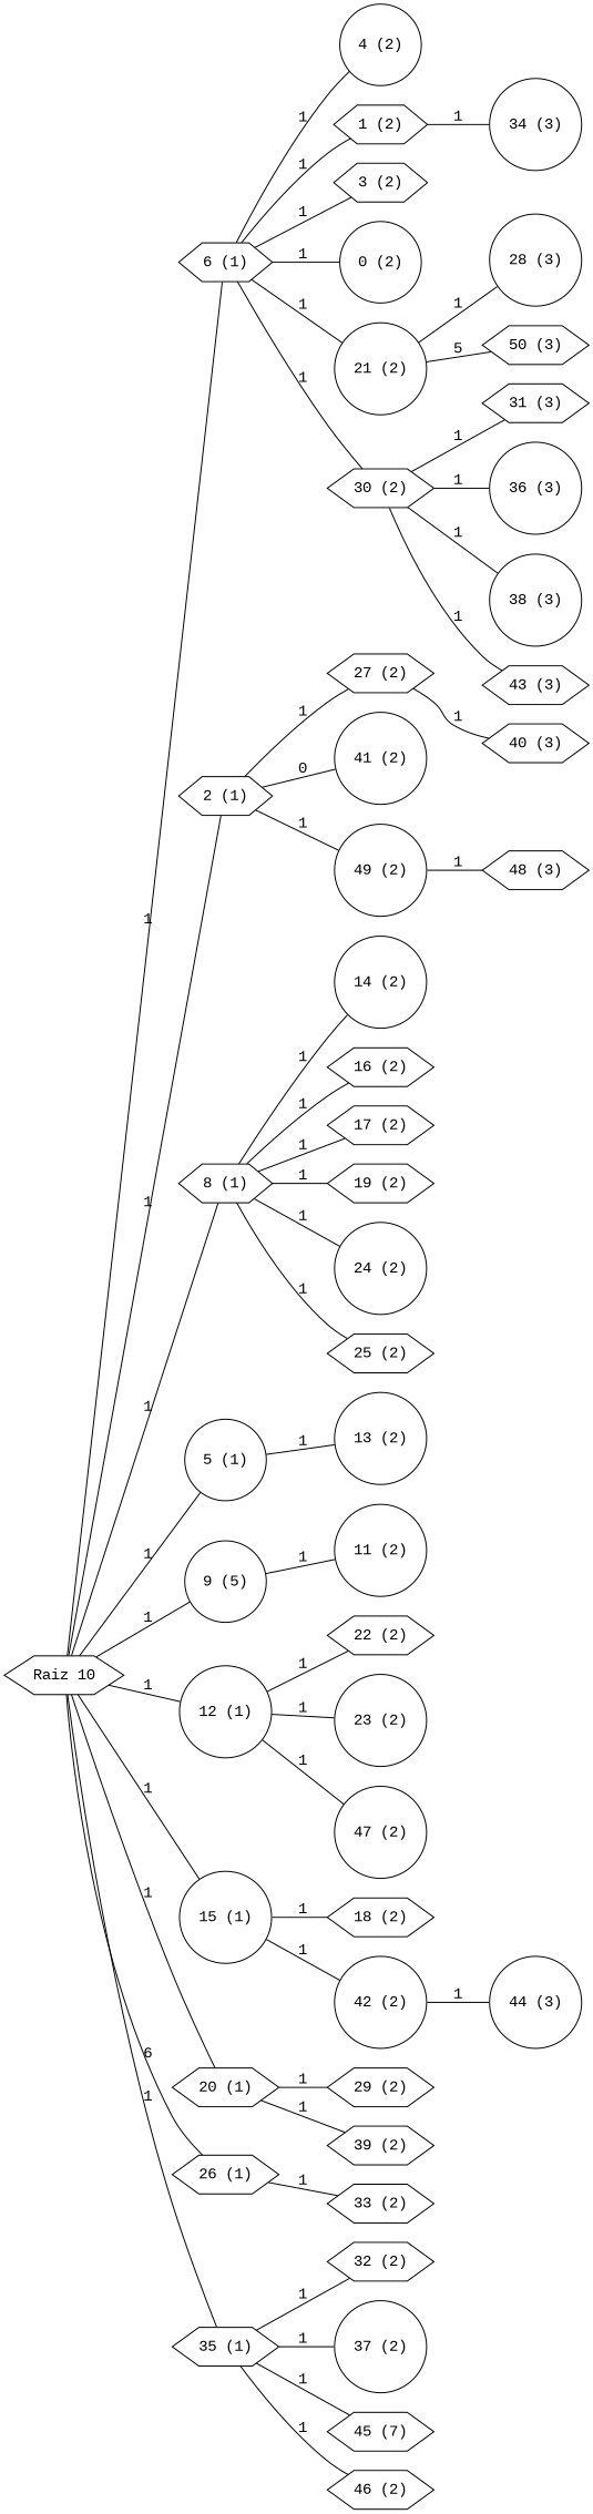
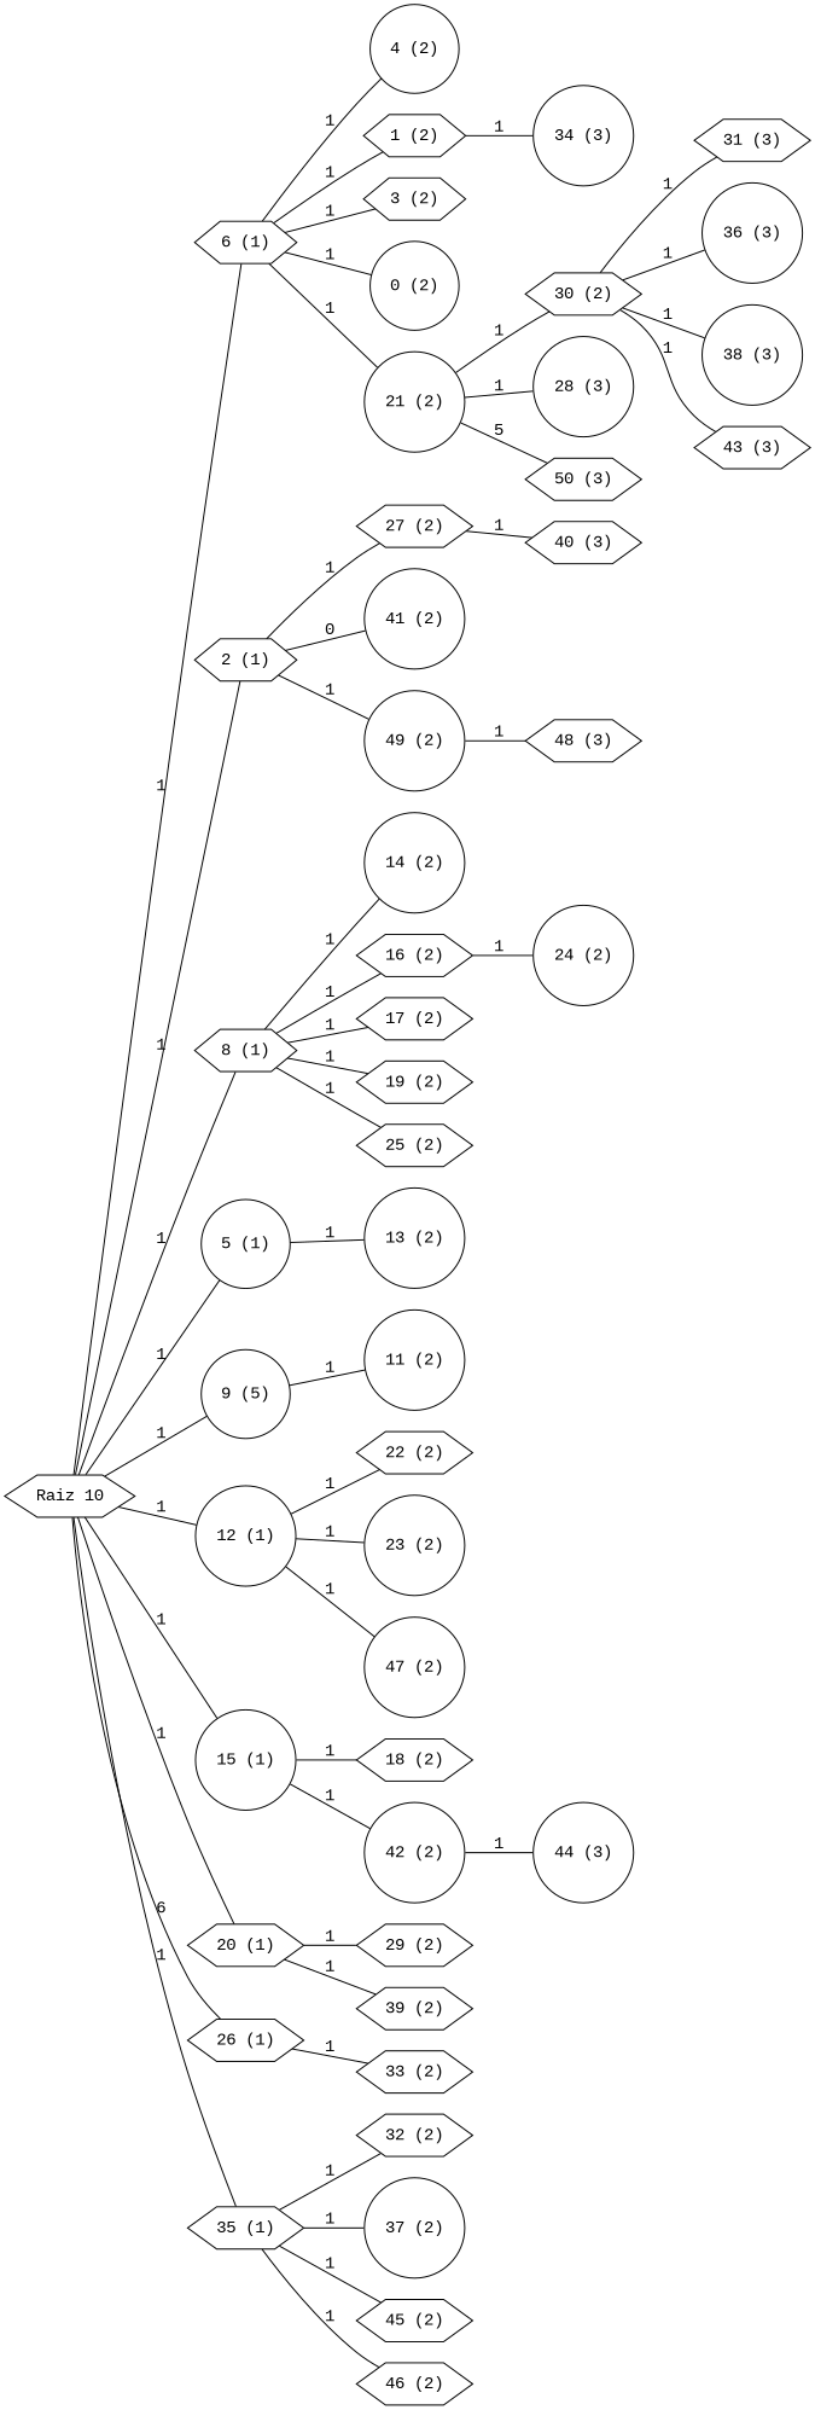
  graph {
    fontname="Liberation Mono"
    rankdir=LR
    node [fontname="Liberation Mono" shape=hexagon]
    edge [fontname="Liberation Mono"]
    n1 [label="Raiz 10"]
    n2 [label="6 (1)"]
    n3 [label="2 (1)"]
    n4 [label="8 (1)"]
    n5 [label="5 (1)" shape=circle]
    n6 [label="9 (5)" shape=circle]
    n7 [label="12 (1)" shape=circle]
    n8 [label="15 (1)" shape=circle]
    n9 [label="20 (1)"]
    n10 [label="26 (1)"]
    n11 [label="35 (1)"]
    n12 [label="4 (2)" shape=circle]
    n13 [label="1 (2)"]
    n14 [label="3 (2)"]
    n15 [label="0 (2)" shape=circle]
    n16 [label="21 (2)" shape=circle]
    n17 [label="30 (2)"]
    n18 [label="27 (2)"]
    n19 [label="41 (2)" shape=circle]
    n20 [label="49 (2)" shape=circle]
    n21 [label="14 (2)" shape=circle]
    n22 [label="16 (2)"]
    n23 [label="17 (2)"]
    n24 [label="19 (2)"]
    n25 [label="24 (2)" shape=circle]
    n26 [label="25 (2)"]
    n27 [label="13 (2)" shape=circle]
    n28 [label="11 (2)" shape=circle]
    n29 [label="22 (2)"]
    n30 [label="23 (2)" shape=circle]
    n31 [label="47 (2)" shape=circle]
    n32 [label="18 (2)"]
    n33 [label="42 (2)" shape=circle]
    n34 [label="29 (2)"]
    n35 [label="39 (2)"]
    n36 [label="33 (2)"]
    n37 [label="32 (2)"]
    n38 [label="37 (2)" shape=circle]
-   n39 [label="45 (7)"]
+   n39 [label="45 (2)"]
    n40 [label="46 (2)"]
    n41 [label="34 (3)" shape=circle]
    n42 [label="28 (3)" shape=circle]
    n43 [label="50 (3)"]
    n44 [label="31 (3)"]
    n45 [label="36 (3)" shape=circle]
    n46 [label="38 (3)" shape=circle]
    n47 [label="43 (3)"]
    n48 [label="40 (3)"]
    n49 [label="48 (3)"]
    n50 [label="44 (3)" shape=circle]
    n1 -- n2 [label=1]
    n1 -- n3 [label=1]
    n1 -- n4 [label=1]
    n1 -- n5 [label=1]
    n1 -- n6 [label=1]
    n1 -- n7 [label=1]
    n1 -- n8 [label=1]
    n1 -- n9 [label=1]
    n1 -- n10 [label=6]
    n1 -- n11 [label=1]
    n2 -- n12 [label=1]
    n2 -- n13 [label=1]
    n2 -- n14 [label=1]
    n2 -- n15 [label=1]
    n2 -- n16 [label=1]
-   n2 -- n17 [label=1]
+   n16 -- n17 [label=1]
    n3 -- n18 [label=1]
    n3 -- n19 [label=0]
    n3 -- n20 [label=1]
    n4 -- n21 [label=1]
    n4 -- n22 [label=1]
    n4 -- n23 [label=1]
    n4 -- n24 [label=1]
-   n4 -- n25 [label=1]
+   n22 -- n25 [label=1]
    n4 -- n26 [label=1]
    n5 -- n27 [label=1]
    n6 -- n28 [label=1]
    n7 -- n29 [label=1]
    n7 -- n30 [label=1]
    n7 -- n31 [label=1]
    n8 -- n32 [label=1]
    n8 -- n33 [label=1]
    n9 -- n34 [label=1]
    n9 -- n35 [label=1]
    n10 -- n36 [label=1]
    n11 -- n37 [label=1]
    n11 -- n38 [label=1]
    n11 -- n39 [label=1]
    n11 -- n40 [label=1]
    n13 -- n41 [label=1]
    n16 -- n42 [label=1]
    n16 -- n43 [label=5]
    n17 -- n44 [label=1]
    n17 -- n45 [label=1]
    n17 -- n46 [label=1]
    n17 -- n47 [label=1]
    n18 -- n48 [label=1]
    n20 -- n49 [label=1]
    n33 -- n50 [label=1]
  }
